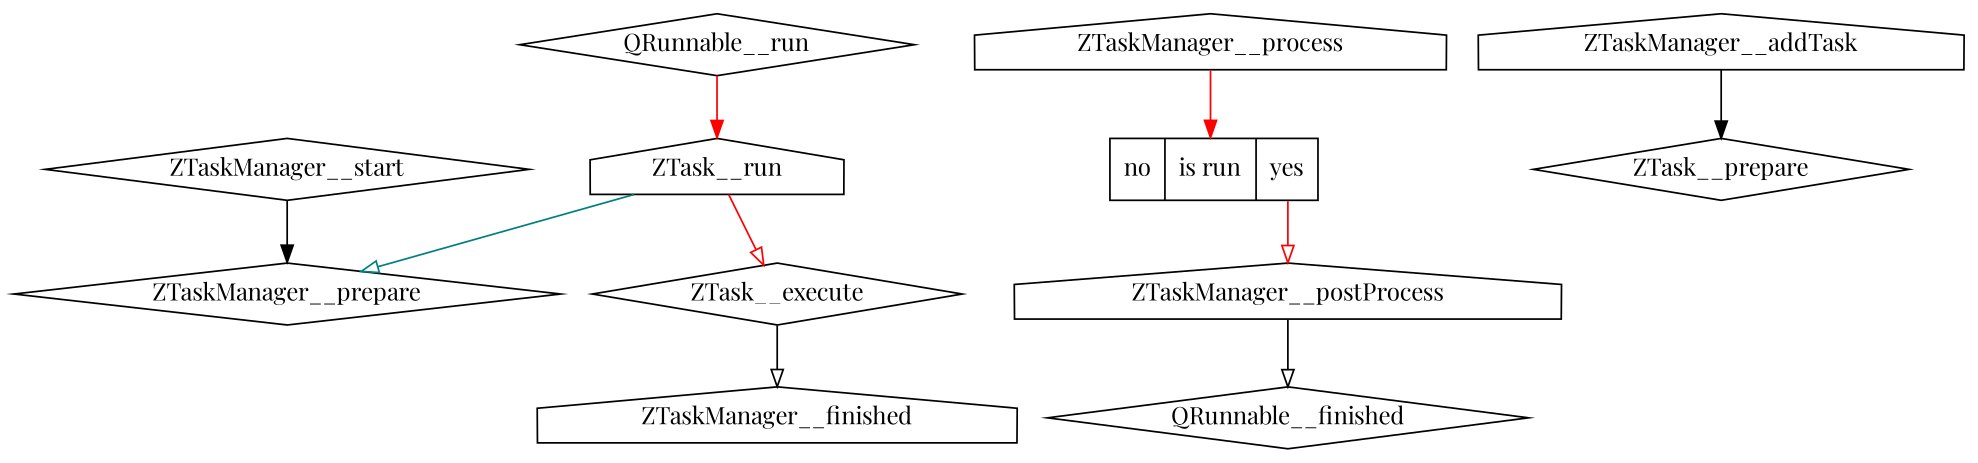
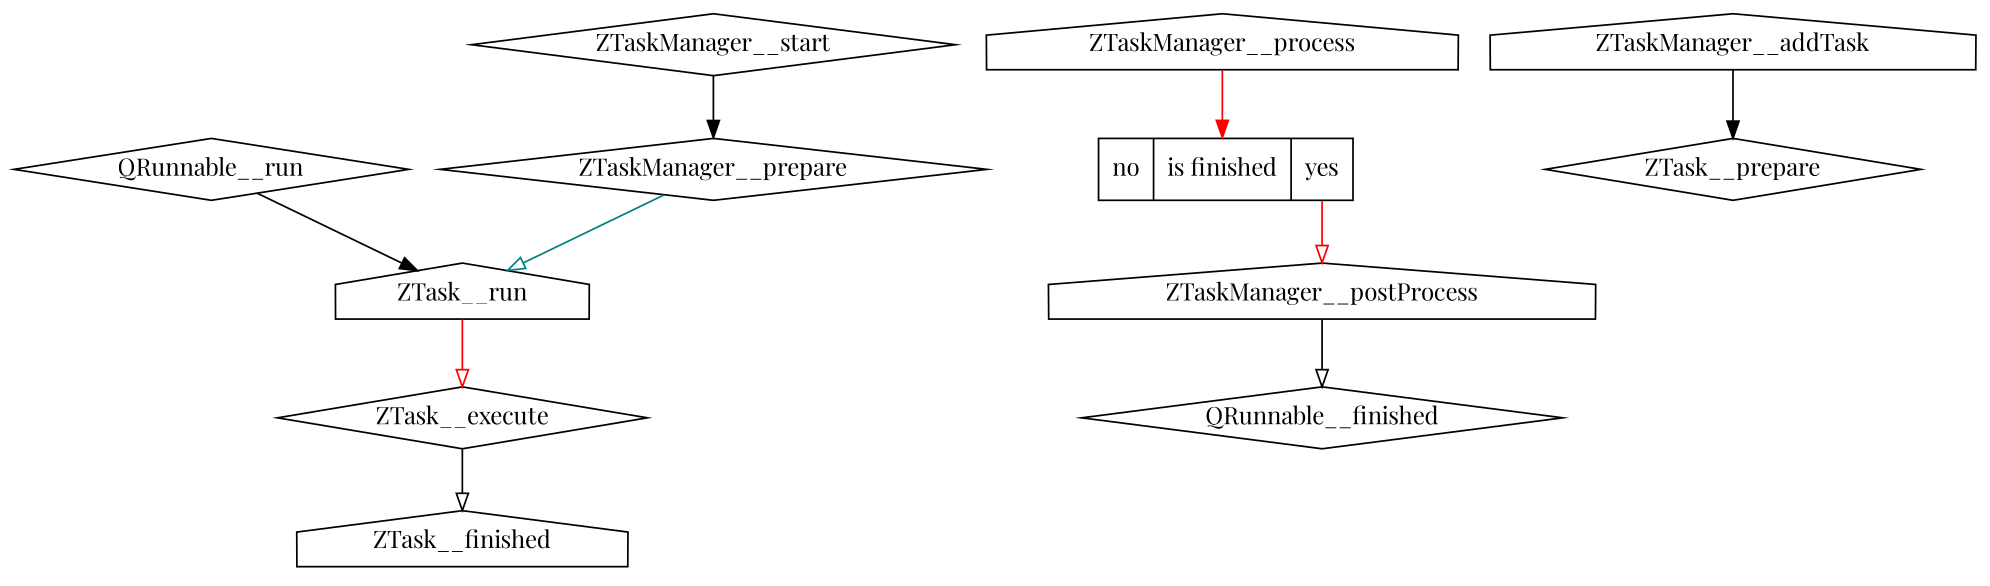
  digraph {
    fontname="Playfair Display"
    node [fontname="Playfair Display" shape=diamond]
    edge [arrowhead=onormal color=red fontname="Playfair Display"]
    ZTask__run [shape=house]
    ZTask__execute
-   ZTask__finished [shape=house label=ZTaskManager__finished]
-   n4 [label="<no> no | <cond> is run | <yes> yes" shape=record]
+   ZTask__finished [shape=house]
+   n4 [label="<no> no | <cond> is finished | <yes> yes" shape=record]
    ZTaskManager__postProcess [shape=house]
    n6 [label=QRunnable__finished]
    QRunnable__run
    ZTaskManager__start
    ZTaskManager__prepare
    ZTaskManager__process [shape=house]
    ZTaskManager__addTask [shape=house]
    ZTask__prepare
    ZTask__run -> ZTask__execute
    ZTask__execute -> ZTask__finished [color=black]
    n4 -> ZTaskManager__postProcess [tailport=yes]
    ZTaskManager__postProcess -> n6 [color=black]
-   QRunnable__run -> ZTask__run [arrowhead=""]
+   QRunnable__run -> ZTask__run [color=black arrowhead=""]
    ZTaskManager__start -> ZTaskManager__prepare [color=black arrowhead=""]
-   ZTask__run -> ZTaskManager__prepare [color=teal]
+   ZTaskManager__prepare -> ZTask__run [color=teal]
    ZTaskManager__process -> n4 [headport=cond arrowhead=""]
    ZTaskManager__addTask -> ZTask__prepare [color=black arrowhead=""]
  }
